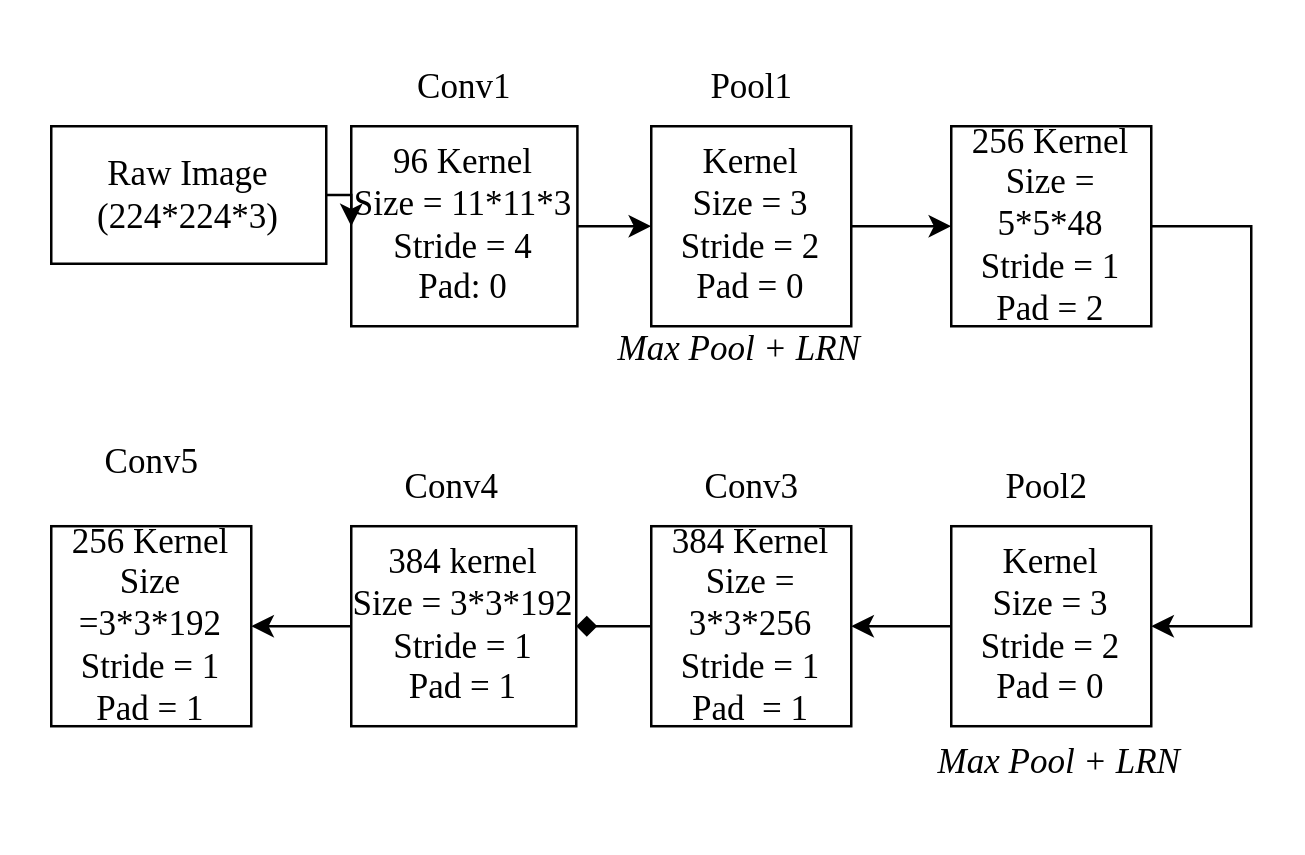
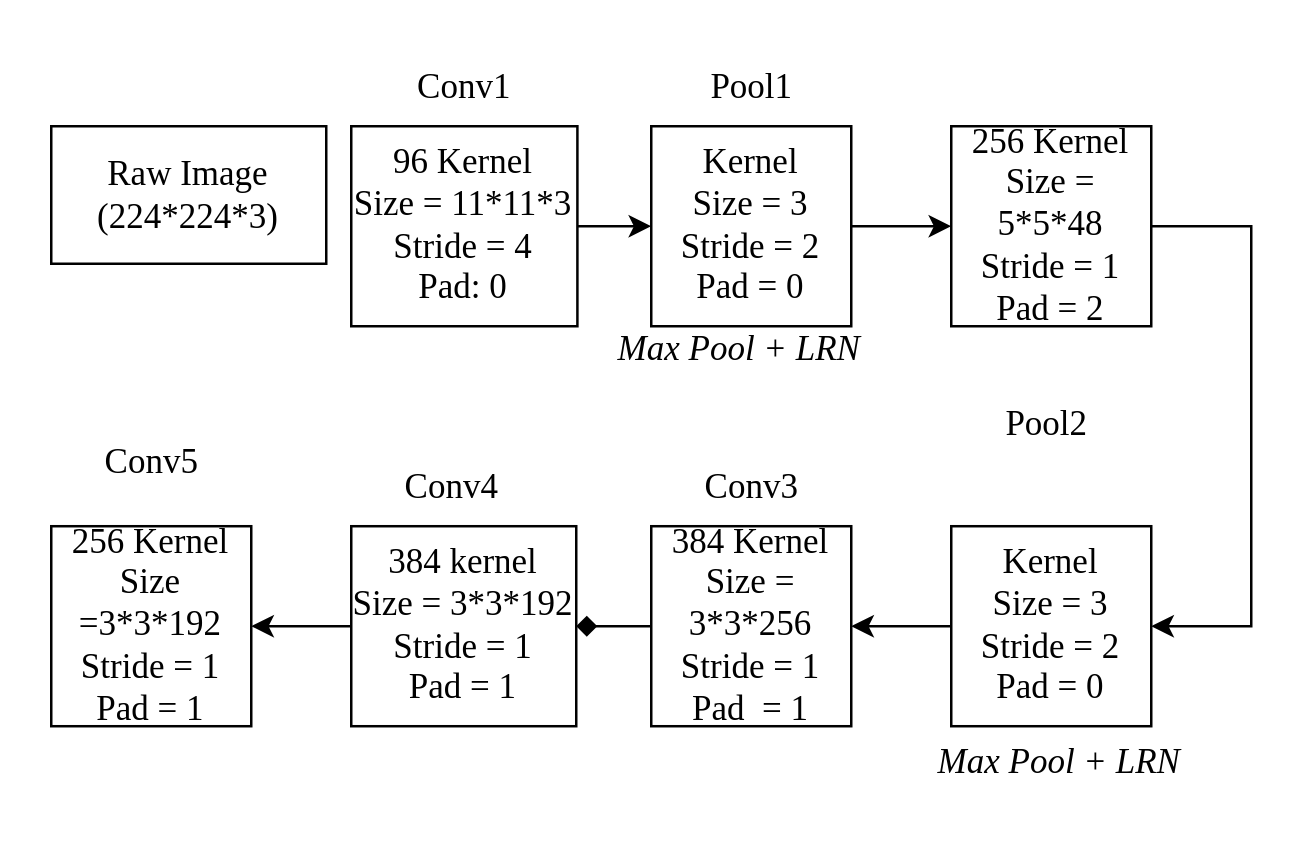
  <mxCell id="0" />
  <mxCell id="1" parent="0" />
- <mxCell id="2" style="edgeStyle=orthogonalEdgeStyle;rounded=0;orthogonalLoop=1;jettySize=auto;html=1;exitX=1;exitY=0.5;exitDx=0;exitDy=0;entryX=0;entryY=0.5;entryDx=0;entryDy=0;fontFamily=Times New Roman;fontSize=14;" parent="1" source="3" target="5" edge="1"><mxGeometry relative="1" as="geometry" /></mxCell>
  <mxCell id="3" value="Raw Image&lt;div&gt;(224*224*3)&lt;/div&gt;" style="rounded=0;whiteSpace=wrap;html=1;fontFamily=Times New Roman;fontSize=14;fillColor=none;" parent="1" vertex="1"><mxGeometry x="20" y="50" width="110" height="55" as="geometry" /></mxCell>
  <mxCell id="4" style="edgeStyle=orthogonalEdgeStyle;rounded=0;orthogonalLoop=1;jettySize=auto;html=1;exitX=1;exitY=0.5;exitDx=0;exitDy=0;entryX=0;entryY=0.5;entryDx=0;entryDy=0;fontFamily=Times New Roman;fontSize=14;" parent="1" source="5" target="7" edge="1"><mxGeometry relative="1" as="geometry" /></mxCell>
  <mxCell id="5" value="96 Kernel&lt;div&gt;Size = 11*11*3&lt;/div&gt;&lt;div&gt;Stride = 4&lt;/div&gt;&lt;div&gt;Pad: 0&lt;/div&gt;" style="rounded=0;whiteSpace=wrap;html=1;fontFamily=Times New Roman;fontSize=14;fillColor=none;" parent="1" vertex="1"><mxGeometry x="140" y="50" width="90.46" height="80" as="geometry" /></mxCell>
  <mxCell id="6" style="edgeStyle=orthogonalEdgeStyle;rounded=0;orthogonalLoop=1;jettySize=auto;html=1;exitX=1;exitY=0.5;exitDx=0;exitDy=0;entryX=0;entryY=0.5;entryDx=0;entryDy=0;fontFamily=Times New Roman;fontSize=14;" parent="1" source="7" target="9" edge="1"><mxGeometry relative="1" as="geometry" /></mxCell>
  <mxCell id="7" value="&lt;font&gt;Kernel&lt;/font&gt;&lt;div&gt;&lt;font&gt;Size = 3&lt;/font&gt;&lt;/div&gt;&lt;div&gt;&lt;font&gt;Stride = 2&lt;/font&gt;&lt;/div&gt;&lt;div&gt;&lt;font&gt;Pad = 0&lt;/font&gt;&lt;/div&gt;" style="rounded=0;whiteSpace=wrap;html=1;fontFamily=Times New Roman;fontSize=14;fillColor=none;" parent="1" vertex="1"><mxGeometry x="260" y="50" width="80" height="80" as="geometry" /></mxCell>
  <mxCell id="8" style="edgeStyle=orthogonalEdgeStyle;rounded=0;orthogonalLoop=1;jettySize=auto;html=1;entryX=1;entryY=0.5;entryDx=0;entryDy=0;fontFamily=Times New Roman;fontSize=14;fontColor=default;exitX=1;exitY=0.5;exitDx=0;exitDy=0;" parent="1" source="9" target="11" edge="1"><mxGeometry relative="1" as="geometry"><Array as="points"><mxPoint x="500" y="90" /><mxPoint x="500" y="250" /></Array></mxGeometry></mxCell>
  <mxCell id="9" value="256 Kernel&lt;br&gt;Size = 5*5*48&lt;div&gt;Stride = 1&lt;br&gt;Pad = 2&lt;/div&gt;" style="rounded=0;whiteSpace=wrap;html=1;fontFamily=Times New Roman;fontSize=14;fillColor=none;" parent="1" vertex="1"><mxGeometry x="380" y="50" width="80" height="80" as="geometry" /></mxCell>
  <mxCell id="10" style="edgeStyle=orthogonalEdgeStyle;rounded=0;orthogonalLoop=1;jettySize=auto;html=1;entryX=1;entryY=0.5;entryDx=0;entryDy=0;fontFamily=Times New Roman;fontSize=14;fontColor=default;" parent="1" source="11" target="13" edge="1"><mxGeometry relative="1" as="geometry" /></mxCell>
  <mxCell id="11" value="Kernel&lt;div&gt;Size = 3&lt;/div&gt;&lt;div&gt;Stride = 2&lt;/div&gt;&lt;div&gt;Pad = 0&lt;/div&gt;" style="rounded=0;whiteSpace=wrap;html=1;fontFamily=Times New Roman;fontSize=14;fillColor=none;" parent="1" vertex="1"><mxGeometry x="380" y="209.99" width="80" height="80" as="geometry" /></mxCell>
  <mxCell id="12" style="edgeStyle=orthogonalEdgeStyle;rounded=0;orthogonalLoop=1;jettySize=auto;html=1;entryX=1;entryY=0.5;entryDx=0;entryDy=0;fontFamily=Times New Roman;fontSize=14;fontColor=default;endArrow=diamond;" parent="1" source="13" target="15" edge="1"><mxGeometry relative="1" as="geometry" /></mxCell>
  <mxCell id="13" value="384 Kernel&lt;div&gt;Size = 3*3*256&lt;/div&gt;&lt;div&gt;Stride = 1&lt;br&gt;Pad&amp;nbsp; = 1&lt;/div&gt;" style="rounded=0;whiteSpace=wrap;html=1;fontFamily=Times New Roman;fontSize=14;fillColor=none;" parent="1" vertex="1"><mxGeometry x="260" y="209.99" width="80" height="80" as="geometry" /></mxCell>
  <mxCell id="14" style="edgeStyle=orthogonalEdgeStyle;rounded=0;orthogonalLoop=1;jettySize=auto;html=1;exitX=0;exitY=0.5;exitDx=0;exitDy=0;entryX=1;entryY=0.5;entryDx=0;entryDy=0;fontFamily=Times New Roman;fontSize=14;" parent="1" source="15" target="16" edge="1"><mxGeometry relative="1" as="geometry" /></mxCell>
  <mxCell id="15" value="384 kernel&lt;div&gt;Size = 3*3*192&lt;/div&gt;&lt;div&gt;Stride = 1&lt;/div&gt;&lt;div&gt;Pad = 1&lt;/div&gt;" style="rounded=0;whiteSpace=wrap;html=1;fontFamily=Times New Roman;fontSize=14;fillColor=none;" parent="1" vertex="1"><mxGeometry x="140" y="209.99" width="90" height="80" as="geometry" /></mxCell>
  <mxCell id="16" value="256 Kernel&lt;div&gt;Size =3*3*192&lt;/div&gt;&lt;div&gt;Stride = 1&lt;/div&gt;&lt;div&gt;Pad = 1&lt;/div&gt;" style="rounded=0;whiteSpace=wrap;html=1;fontFamily=Times New Roman;fontSize=14;fillColor=none;" parent="1" vertex="1"><mxGeometry x="20" y="209.99" width="80" height="80" as="geometry" /></mxCell>
  <mxCell id="17" value="Pool1" style="text;html=1;align=center;verticalAlign=middle;resizable=0;points=[];autosize=1;strokeColor=none;fillColor=none;fontFamily=Times New Roman;fontSize=14;fontColor=default;" parent="1" vertex="1"><mxGeometry x="269.997" y="20" width="60" height="30" as="geometry" /></mxCell>
  <mxCell id="18" value="&lt;font&gt;Conv1&lt;/font&gt;" style="text;html=1;align=center;verticalAlign=middle;resizable=0;points=[];autosize=1;strokeColor=none;fillColor=none;fontFamily=Times New Roman;fontSize=14;fontColor=default;" parent="1" vertex="1"><mxGeometry x="155.233" y="20" width="60" height="30" as="geometry" /></mxCell>
- <mxCell id="19" value="Pool2" style="text;html=1;align=center;verticalAlign=middle;resizable=0;points=[];autosize=1;strokeColor=none;fillColor=none;fontFamily=Times New Roman;fontSize=14;fontColor=default;" parent="1" vertex="1"><mxGeometry x="387.809" y="179.985" width="60" height="30" as="geometry" /></mxCell>
+ <mxCell id="19" value="Pool2" style="text;html=1;align=center;verticalAlign=middle;resizable=0;points=[];autosize=1;strokeColor=none;fillColor=none;fontFamily=Times New Roman;fontSize=14;fontColor=default;" parent="1" vertex="1"><mxGeometry x="387.809" y="154.985" width="60" height="30" as="geometry" /></mxCell>
  <mxCell id="20" value="Conv3" style="text;html=1;align=center;verticalAlign=middle;resizable=0;points=[];autosize=1;strokeColor=none;fillColor=none;fontFamily=Times New Roman;fontSize=14;fontColor=default;" parent="1" vertex="1"><mxGeometry x="269.998" y="179.985" width="60" height="30" as="geometry" /></mxCell>
  <mxCell id="21" value="Conv4" style="text;html=1;align=center;verticalAlign=middle;resizable=0;points=[];autosize=1;strokeColor=none;fillColor=none;fontFamily=Times New Roman;fontSize=14;fontColor=default;" parent="1" vertex="1"><mxGeometry x="150.003" y="179.985" width="60" height="30" as="geometry" /></mxCell>
  <mxCell id="22" value="Conv5" style="text;html=1;align=center;verticalAlign=middle;resizable=0;points=[];autosize=1;strokeColor=none;fillColor=none;fontFamily=Times New Roman;fontSize=14;fontColor=default;" parent="1" vertex="1"><mxGeometry x="30.003" y="169.985" width="60" height="30" as="geometry" /></mxCell>
  <mxCell id="23" value="Max Pool + LRN" style="text;html=1;align=center;verticalAlign=middle;resizable=0;points=[];autosize=1;strokeColor=none;fillColor=none;fontFamily=Times New Roman;fontSize=14;fontColor=default;fontStyle=2" parent="1" vertex="1"><mxGeometry x="234.698" y="124.73" width="120" height="30" as="geometry" /></mxCell>
  <mxCell id="24" value="Max Pool + LRN" style="text;html=1;align=center;verticalAlign=middle;resizable=0;points=[];autosize=1;strokeColor=none;fillColor=none;fontFamily=Times New Roman;fontSize=14;fontColor=default;fontStyle=2" parent="1" vertex="1"><mxGeometry x="362.806" y="289.994" width="120" height="30" as="geometry" /></mxCell>
